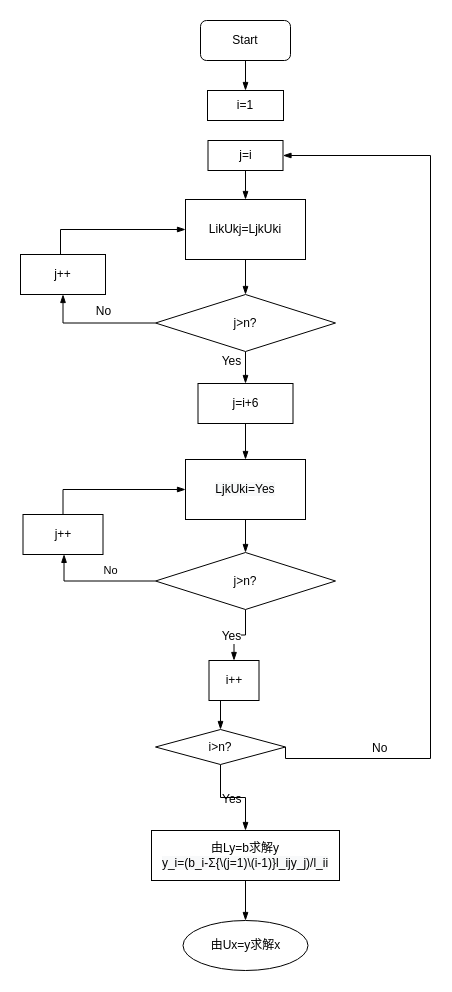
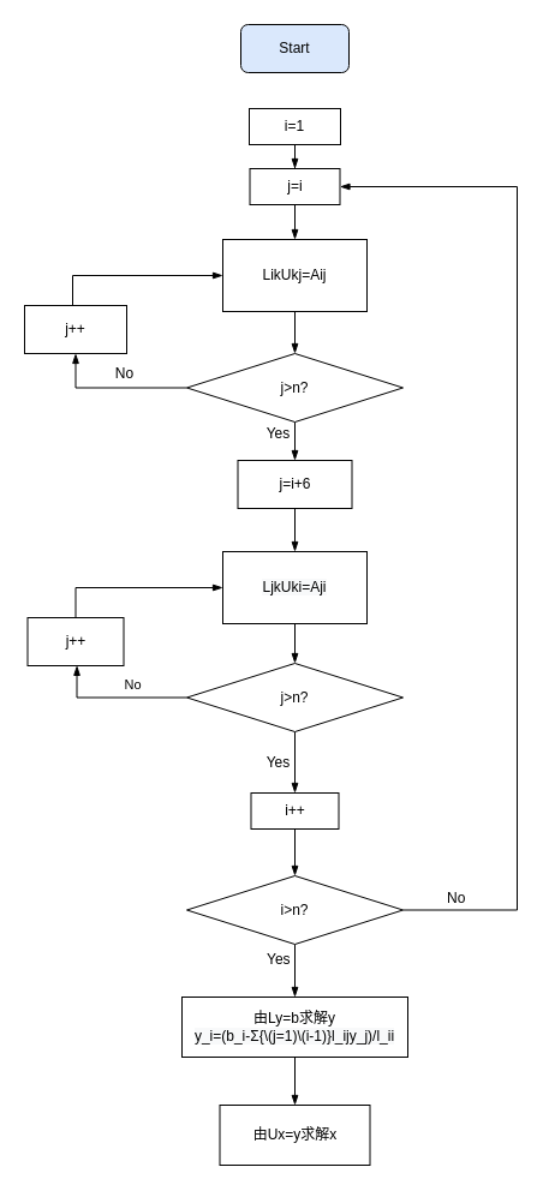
  <mxCell id="0" />
  <mxCell id="1" parent="0" />
- <mxCell id="2" parent="1" style="edgeStyle=orthogonalEdgeStyle;rounded=0;orthogonalLoop=1;jettySize=auto;html=1;exitX=0.5;exitY=1;exitDx=0;exitDy=0;endArrow=blockThin;endFill=1;entryX=0.5;entryY=0;entryDx=0;entryDy=0;" edge="1" source="3" target="5"><mxGeometry as="geometry" relative="1"><mxPoint as="targetPoint" x="105" y="130" /></mxGeometry></mxCell>
- <mxCell id="3" value="Start" parent="1" style="rounded=1;whiteSpace=wrap;html=1;" vertex="1"><mxGeometry as="geometry" x="200" y="20" width="90" height="40" /></mxCell>
+ <mxCell id="3" value="Start" parent="1" style="rounded=1;whiteSpace=wrap;html=1;fillColor=#dae8fc;" vertex="1"><mxGeometry as="geometry" x="200" y="20" width="90" height="40" /></mxCell>
+ <mxCell id="4" parent="1" style="edgeStyle=orthogonalEdgeStyle;rounded=0;orthogonalLoop=1;jettySize=auto;html=1;endArrow=blockThin;endFill=1;entryX=0.5;entryY=0;entryDx=0;entryDy=0;" edge="1" source="5" target="7"><mxGeometry as="geometry" relative="1"><mxPoint as="targetPoint" x="105" y="270" /></mxGeometry></mxCell>
  <mxCell id="5" value="i=1" parent="1" style="rounded=0;whiteSpace=wrap;html=1;" vertex="1"><mxGeometry as="geometry" x="207" y="90" width="76" height="30" /></mxCell>
  <mxCell id="6" parent="1" style="edgeStyle=orthogonalEdgeStyle;rounded=0;orthogonalLoop=1;jettySize=auto;html=1;exitX=0.5;exitY=1;exitDx=0;exitDy=0;endArrow=blockThin;endFill=1;entryX=0.5;entryY=0;entryDx=0;entryDy=0;" edge="1" source="24" target="12"><mxGeometry as="geometry" relative="1"><mxPoint as="targetPoint" x="104.529" y="390" /></mxGeometry></mxCell>
  <mxCell id="7" value="j=i" parent="1" style="rounded=0;whiteSpace=wrap;html=1;" vertex="1"><mxGeometry as="geometry" x="207.5" y="140" width="75" height="30" /></mxCell>
  <mxCell id="8" value="No" parent="1" style="edgeStyle=orthogonalEdgeStyle;rounded=0;orthogonalLoop=1;jettySize=auto;html=1;exitX=0;exitY=0.5;exitDx=0;exitDy=0;endArrow=blockThin;endFill=1;entryX=0.5;entryY=1;entryDx=0;entryDy=0;" edge="1" source="12" target="14"><mxGeometry as="geometry" x="0.342" y="-48" relative="1"><mxPoint as="targetPoint" x="110.412" y="630" /><mxPoint as="offset" /></mxGeometry></mxCell>
  <mxCell id="9" value="No" parent="8" style="text;html=1;resizable=0;points=[];align=center;verticalAlign=middle;labelBackgroundColor=#ffffff;" vertex="1" connectable="0"><mxGeometry as="geometry" x="-0.048" y="2" relative="1"><mxPoint as="offset" x="5" y="-14.5" /></mxGeometry></mxCell>
  <mxCell id="10" parent="1" style="edgeStyle=orthogonalEdgeStyle;rounded=0;orthogonalLoop=1;jettySize=auto;html=1;exitX=0.5;exitY=1;exitDx=0;exitDy=0;entryX=0.5;entryY=0;entryDx=0;entryDy=0;endArrow=blockThin;endFill=1;" edge="1" source="12" target="16"><mxGeometry as="geometry" relative="1" /></mxCell>
  <mxCell id="11" value="Yes" parent="10" style="text;html=1;resizable=0;points=[];align=center;verticalAlign=middle;labelBackgroundColor=#ffffff;" vertex="1" connectable="0"><mxGeometry as="geometry" x="-0.242" y="-2" relative="1"><mxPoint as="offset" x="-13" y="-3" /></mxGeometry></mxCell>
  <mxCell id="12" value="j&amp;gt;n?" parent="1" style="rhombus;whiteSpace=wrap;html=1;" vertex="1"><mxGeometry as="geometry" x="155" y="294" width="180" height="57" /></mxCell>
  <mxCell id="13" parent="1" style="edgeStyle=orthogonalEdgeStyle;rounded=0;orthogonalLoop=1;jettySize=auto;html=1;exitX=0.5;exitY=0;exitDx=0;exitDy=0;endArrow=blockThin;endFill=1;entryX=0;entryY=0.5;entryDx=0;entryDy=0;" edge="1" source="14" target="24"><mxGeometry as="geometry" relative="1"><mxPoint as="targetPoint" x="0" y="370" /><Array as="points"><mxPoint x="60" y="270" /><mxPoint x="60" y="229" /></Array></mxGeometry></mxCell>
  <mxCell id="14" value="j++" parent="1" style="rounded=0;whiteSpace=wrap;html=1;" vertex="1"><mxGeometry as="geometry" x="20" y="254" width="85" height="40" /></mxCell>
  <mxCell id="15" parent="1" style="edgeStyle=orthogonalEdgeStyle;rounded=0;orthogonalLoop=1;jettySize=auto;html=1;exitX=0.5;exitY=1;exitDx=0;exitDy=0;endArrow=blockThin;endFill=1;entryX=0.5;entryY=0;entryDx=0;entryDy=0;" edge="1" source="16" target="18"><mxGeometry as="geometry" relative="1"><mxPoint as="targetPoint" x="142.357" y="799.429" /></mxGeometry></mxCell>
  <mxCell id="16" value="j=i+6" parent="1" style="rounded=0;whiteSpace=wrap;html=1;" vertex="1"><mxGeometry as="geometry" x="197.5" y="383" width="95" height="40" /></mxCell>
  <mxCell id="17" parent="1" style="edgeStyle=orthogonalEdgeStyle;rounded=0;orthogonalLoop=1;jettySize=auto;html=1;exitX=0.5;exitY=1;exitDx=0;exitDy=0;endArrow=blockThin;endFill=1;" edge="1" source="18" target="21"><mxGeometry as="geometry" relative="1" /></mxCell>
- <mxCell id="18" value="&lt;span style=&quot;display: inline ; float: none ; background-color: rgb(248 , 249 , 250) ; color: rgb(0 , 0 , 0) ; font-family: &amp;#34;helvetica&amp;#34; ; font-size: 12px ; font-style: normal ; font-variant: normal ; font-weight: normal ; letter-spacing: normal ; line-height: 1.2 ; overflow-wrap: normal ; text-align: center ; text-decoration: none ; text-indent: 0px ; text-transform: none ; white-space: normal ; word-spacing: 0px&quot;&gt;LjkUki=Yes&lt;br&gt;&lt;/span&gt;" parent="1" style="rounded=0;whiteSpace=wrap;html=1;" vertex="1"><mxGeometry as="geometry" x="185" y="459" width="120" height="60" /></mxCell>
+ <mxCell id="18" value="&lt;span style=&quot;display: inline ; float: none ; background-color: rgb(248 , 249 , 250) ; color: rgb(0 , 0 , 0) ; font-family: &amp;#34;helvetica&amp;#34; ; font-size: 12px ; font-style: normal ; font-variant: normal ; font-weight: normal ; letter-spacing: normal ; line-height: 1.2 ; overflow-wrap: normal ; text-align: center ; text-decoration: none ; text-indent: 0px ; text-transform: none ; white-space: normal ; word-spacing: 0px&quot;&gt;LjkUki=Aji&lt;br&gt;&lt;/span&gt;" parent="1" style="rounded=0;whiteSpace=wrap;html=1;" vertex="1"><mxGeometry as="geometry" x="185" y="459" width="120" height="60" /></mxCell>
  <mxCell id="19" parent="1" style="edgeStyle=orthogonalEdgeStyle;rounded=0;orthogonalLoop=1;jettySize=auto;html=1;exitX=0.5;exitY=1;exitDx=0;exitDy=0;endArrow=blockThin;endFill=1;" edge="1" source="21" target="23"><mxGeometry as="geometry" relative="1"><mxPoint as="targetPoint" x="260" y="231.429" /></mxGeometry></mxCell>
  <mxCell id="20" value="Yes&lt;br&gt;" parent="19" style="text;html=1;resizable=0;points=[];align=center;verticalAlign=middle;labelBackgroundColor=#ffffff;" vertex="1" connectable="0"><mxGeometry as="geometry" x="-0.795" relative="1"><mxPoint as="offset" x="-15" y="20.5" /></mxGeometry></mxCell>
  <mxCell id="21" value="j&amp;gt;n?" parent="1" style="rhombus;whiteSpace=wrap;html=1;" vertex="1"><mxGeometry as="geometry" x="155" y="552" width="180" height="57" /></mxCell>
  <mxCell id="22" parent="1" style="edgeStyle=orthogonalEdgeStyle;rounded=0;orthogonalLoop=1;jettySize=auto;html=1;exitX=0.5;exitY=1;exitDx=0;exitDy=0;endArrow=blockThin;endFill=1;entryX=0.5;entryY=0;entryDx=0;entryDy=0;" edge="1" source="23" target="31"><mxGeometry as="geometry" relative="1"><mxPoint as="targetPoint" x="245" y="720" /></mxGeometry></mxCell>
- <mxCell id="23" value="i++" parent="1" style="rounded=0;whiteSpace=wrap;html=1;" vertex="1"><mxGeometry x="208.5" y="660" as="geometry" width="50" height="40" /></mxCell>
- <mxCell id="24" value="LikUkj=LjkUki" parent="1" style="rounded=0;whiteSpace=wrap;html=1;" vertex="1"><mxGeometry as="geometry" x="185" y="199" width="120" height="60" /></mxCell>
+ <mxCell id="23" value="i++" parent="1" style="rounded=0;whiteSpace=wrap;html=1;" vertex="1"><mxGeometry as="geometry" x="208.5" y="660" width="73" height="30" /></mxCell>
+ <mxCell id="24" value="LikUkj=Aij" parent="1" style="rounded=0;whiteSpace=wrap;html=1;" vertex="1"><mxGeometry as="geometry" x="185" y="199" width="120" height="60" /></mxCell>
  <mxCell id="25" parent="1" style="edgeStyle=orthogonalEdgeStyle;rounded=0;orthogonalLoop=1;jettySize=auto;html=1;exitX=0.5;exitY=1;exitDx=0;exitDy=0;endArrow=blockThin;endFill=1;" edge="1" source="7" target="24"><mxGeometry as="geometry" relative="1"><mxPoint as="targetPoint" x="104.529" y="390" /><mxPoint as="sourcePoint" x="245.333" y="170.333" /></mxGeometry></mxCell>
  <mxCell id="26" parent="1" style="edgeStyle=orthogonalEdgeStyle;rounded=0;orthogonalLoop=1;jettySize=auto;html=1;exitX=0.5;exitY=0;exitDx=0;exitDy=0;entryX=0;entryY=0.5;entryDx=0;entryDy=0;endArrow=blockThin;endFill=1;" edge="1" source="27" target="18"><mxGeometry as="geometry" relative="1" /></mxCell>
  <mxCell id="27" value="j++" parent="1" style="rounded=0;whiteSpace=wrap;html=1;" vertex="1"><mxGeometry as="geometry" x="22.5" y="514" width="80" height="40" /></mxCell>
  <mxCell id="28" value="No" parent="1" style="edgeStyle=orthogonalEdgeStyle;rounded=0;orthogonalLoop=1;jettySize=auto;html=1;exitX=0;exitY=0.5;exitDx=0;exitDy=0;endArrow=blockThin;endFill=1;entryX=0.513;entryY=0.997;entryDx=0;entryDy=0;entryPerimeter=0;" edge="1" source="21" target="27"><mxGeometry as="geometry" x="0.729" y="-46" relative="1"><mxPoint as="targetPoint" x="85" y="609" /><mxPoint as="sourcePoint" x="235.5" y="609" /><Array as="points"><mxPoint x="63" y="580" /></Array><mxPoint as="offset" /></mxGeometry></mxCell>
  <mxCell id="29" parent="1" style="edgeStyle=orthogonalEdgeStyle;rounded=0;orthogonalLoop=1;jettySize=auto;html=1;exitX=1;exitY=0.5;exitDx=0;exitDy=0;endArrow=blockThin;endFill=1;entryX=1;entryY=0.5;entryDx=0;entryDy=0;" edge="1" source="31" target="7"><mxGeometry as="geometry" relative="1"><mxPoint as="targetPoint" x="350" y="-46" /><Array as="points"><mxPoint x="430" y="758" /><mxPoint x="430" y="155" /></Array></mxGeometry></mxCell>
  <mxCell id="30" parent="1" style="edgeStyle=orthogonalEdgeStyle;rounded=0;orthogonalLoop=1;jettySize=auto;html=1;exitX=0.5;exitY=1;exitDx=0;exitDy=0;entryX=0.5;entryY=0;entryDx=0;entryDy=0;endArrow=blockThin;endFill=1;" edge="1" source="31" target="35"><mxGeometry as="geometry" relative="1" /></mxCell>
- <mxCell id="31" value="i&amp;gt;n?" parent="1" style="rhombus;whiteSpace=wrap;html=1;" vertex="1"><mxGeometry x="155" y="729" as="geometry" width="130" height="35" /></mxCell>
+ <mxCell id="31" value="i&amp;gt;n?" parent="1" style="rhombus;whiteSpace=wrap;html=1;" vertex="1"><mxGeometry as="geometry" x="155" y="729" width="180" height="57" /></mxCell>
  <mxCell id="32" value="Yes" parent="1" style="text;html=1;resizable=0;points=[];autosize=1;align=left;verticalAlign=top;spacingTop=-4;" vertex="1"><mxGeometry as="geometry" x="220.088" y="789" width="40" height="20" /></mxCell>
  <mxCell id="33" value="No" parent="1" style="text;html=1;resizable=0;points=[];autosize=1;align=left;verticalAlign=top;spacingTop=-4;" vertex="1"><mxGeometry as="geometry" x="370" y="737.5" width="30" height="20" /></mxCell>
  <mxCell id="34" parent="1" style="edgeStyle=orthogonalEdgeStyle;rounded=0;orthogonalLoop=1;jettySize=auto;html=1;exitX=0.5;exitY=1;exitDx=0;exitDy=0;endArrow=blockThin;endFill=1;entryX=0.5;entryY=0;entryDx=0;entryDy=0;" edge="1" source="35" target="36"><mxGeometry as="geometry" relative="1"><mxPoint as="targetPoint" x="247.793" y="920" /></mxGeometry></mxCell>
  <mxCell id="35" value="由Ly=b求解y&lt;br&gt;&lt;span style=&quot;display: inline ; float: none ; background-color: rgb(248 , 249 , 250) ; color: rgb(0 , 0 , 0) ; font-family: &amp;#34;helvetica&amp;#34; ; font-size: 12px ; font-style: normal ; font-variant: normal ; font-weight: normal ; letter-spacing: normal ; line-height: 1.2 ; overflow-wrap: normal ; text-align: center ; text-decoration: none ; text-indent: 0px ; text-transform: none ; white-space: normal ; word-spacing: 0px&quot;&gt;y_i=(b_i-Σ{\(j=1)\(i-1)}l_ijy_j)/l_ii&lt;/span&gt;" parent="1" style="rounded=0;whiteSpace=wrap;html=1;" vertex="1"><mxGeometry as="geometry" x="151" y="830" width="188" height="50" /></mxCell>
- <mxCell id="36" value="由Ux=y求解x" parent="1" style="ellipse;whiteSpace=wrap;html=1;" vertex="1"><mxGeometry as="geometry" x="182.5" y="920" width="125" height="50" /></mxCell>
+ <mxCell id="36" value="由Ux=y求解x" parent="1" style="rounded=0;whiteSpace=wrap;html=1;" vertex="1"><mxGeometry as="geometry" x="182.5" y="920" width="125" height="50" /></mxCell>
